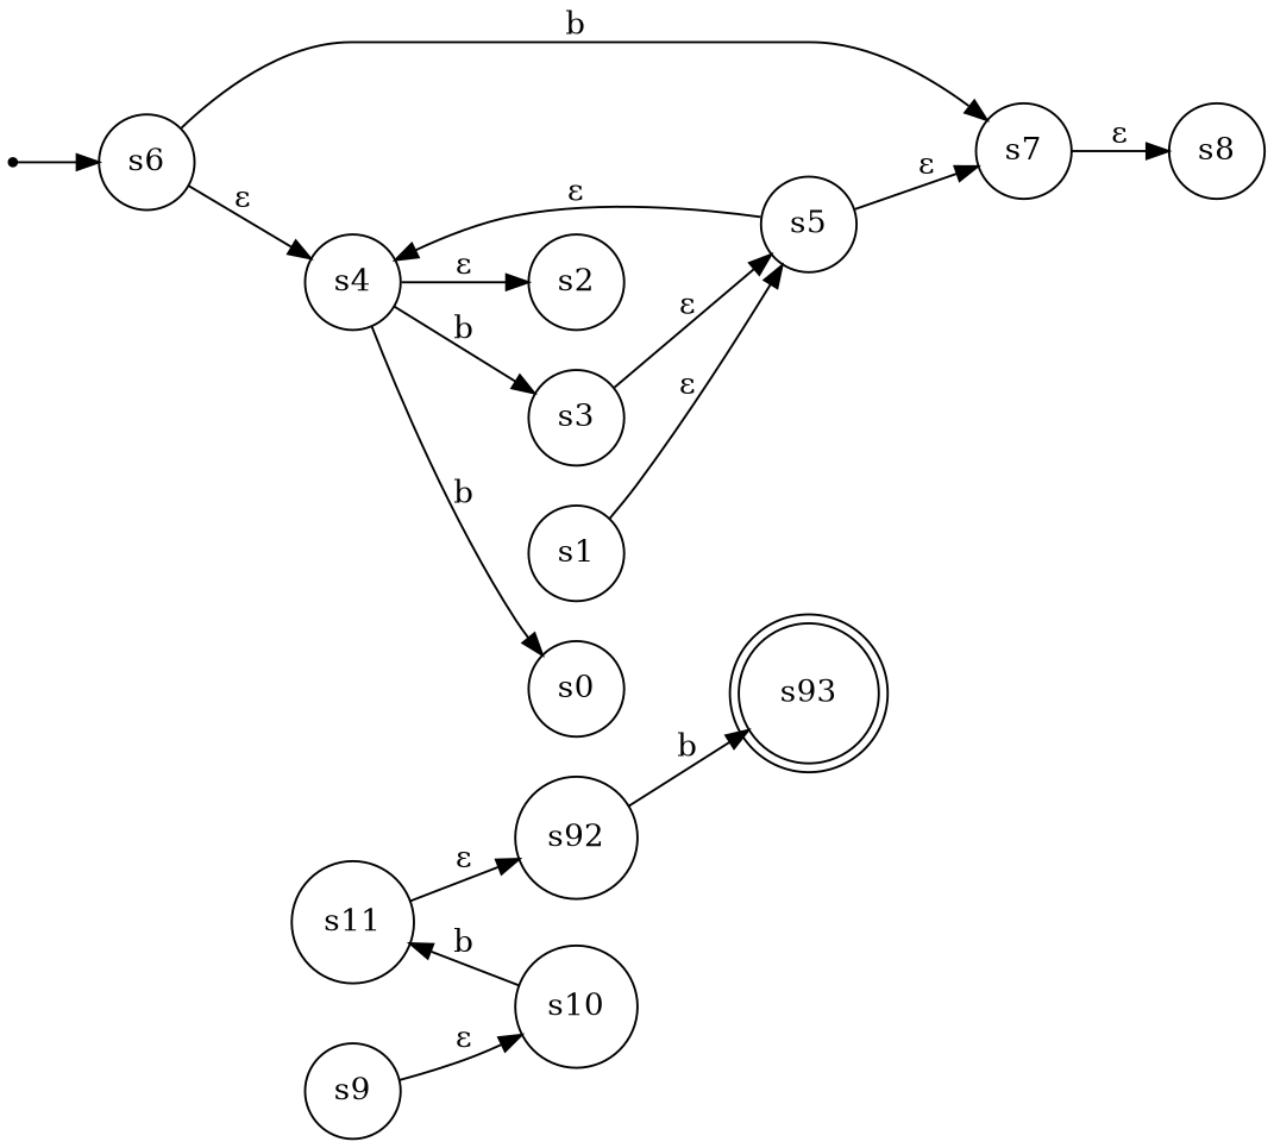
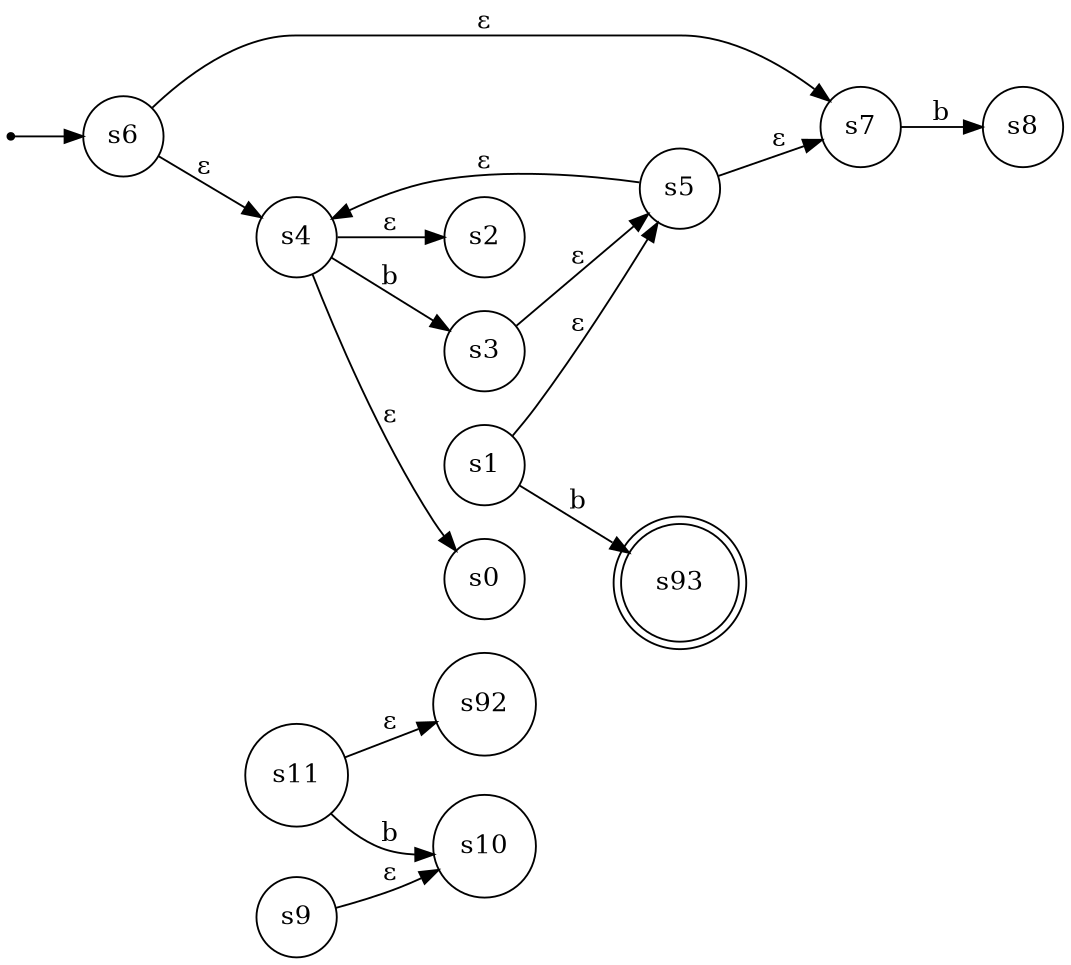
  digraph {
    rankdir=LR
    node [shape=circle]
    __start__ [shape=point]
    s6
    s4
    s7
    s1
    s5
    s10
    s11
    n9 [label=s92]
    n10 [label=s93 shape=doublecircle]
    s3
    s0
    s2
    s8
    s9
    __start__ -> s6
    s6 -> s4 [label="ε"]
-   s6 -> s7 [label=b]
+   s6 -> s7 [label="ε"]
    s4 -> s3 [label=b]
-   s4 -> s0 [label=b]
+   s4 -> s0 [label="ε"]
    s4 -> s2 [label="ε"]
-   s7 -> s8 [label="ε"]
+   s7 -> s8 [label=b]
    s1 -> s5 [label="ε"]
    s5 -> s4 [label="ε"]
    s5 -> s7 [label="ε"]
-   s10 -> s11 [label=b]
+   s11 -> s10 [label=b]
    s11 -> n9 [label="ε"]
-   n9 -> n10 [label=b]
+   s1 -> n10 [label=b]
    s3 -> s5 [label="ε"]
    s9 -> s10 [label="ε"]
  }
